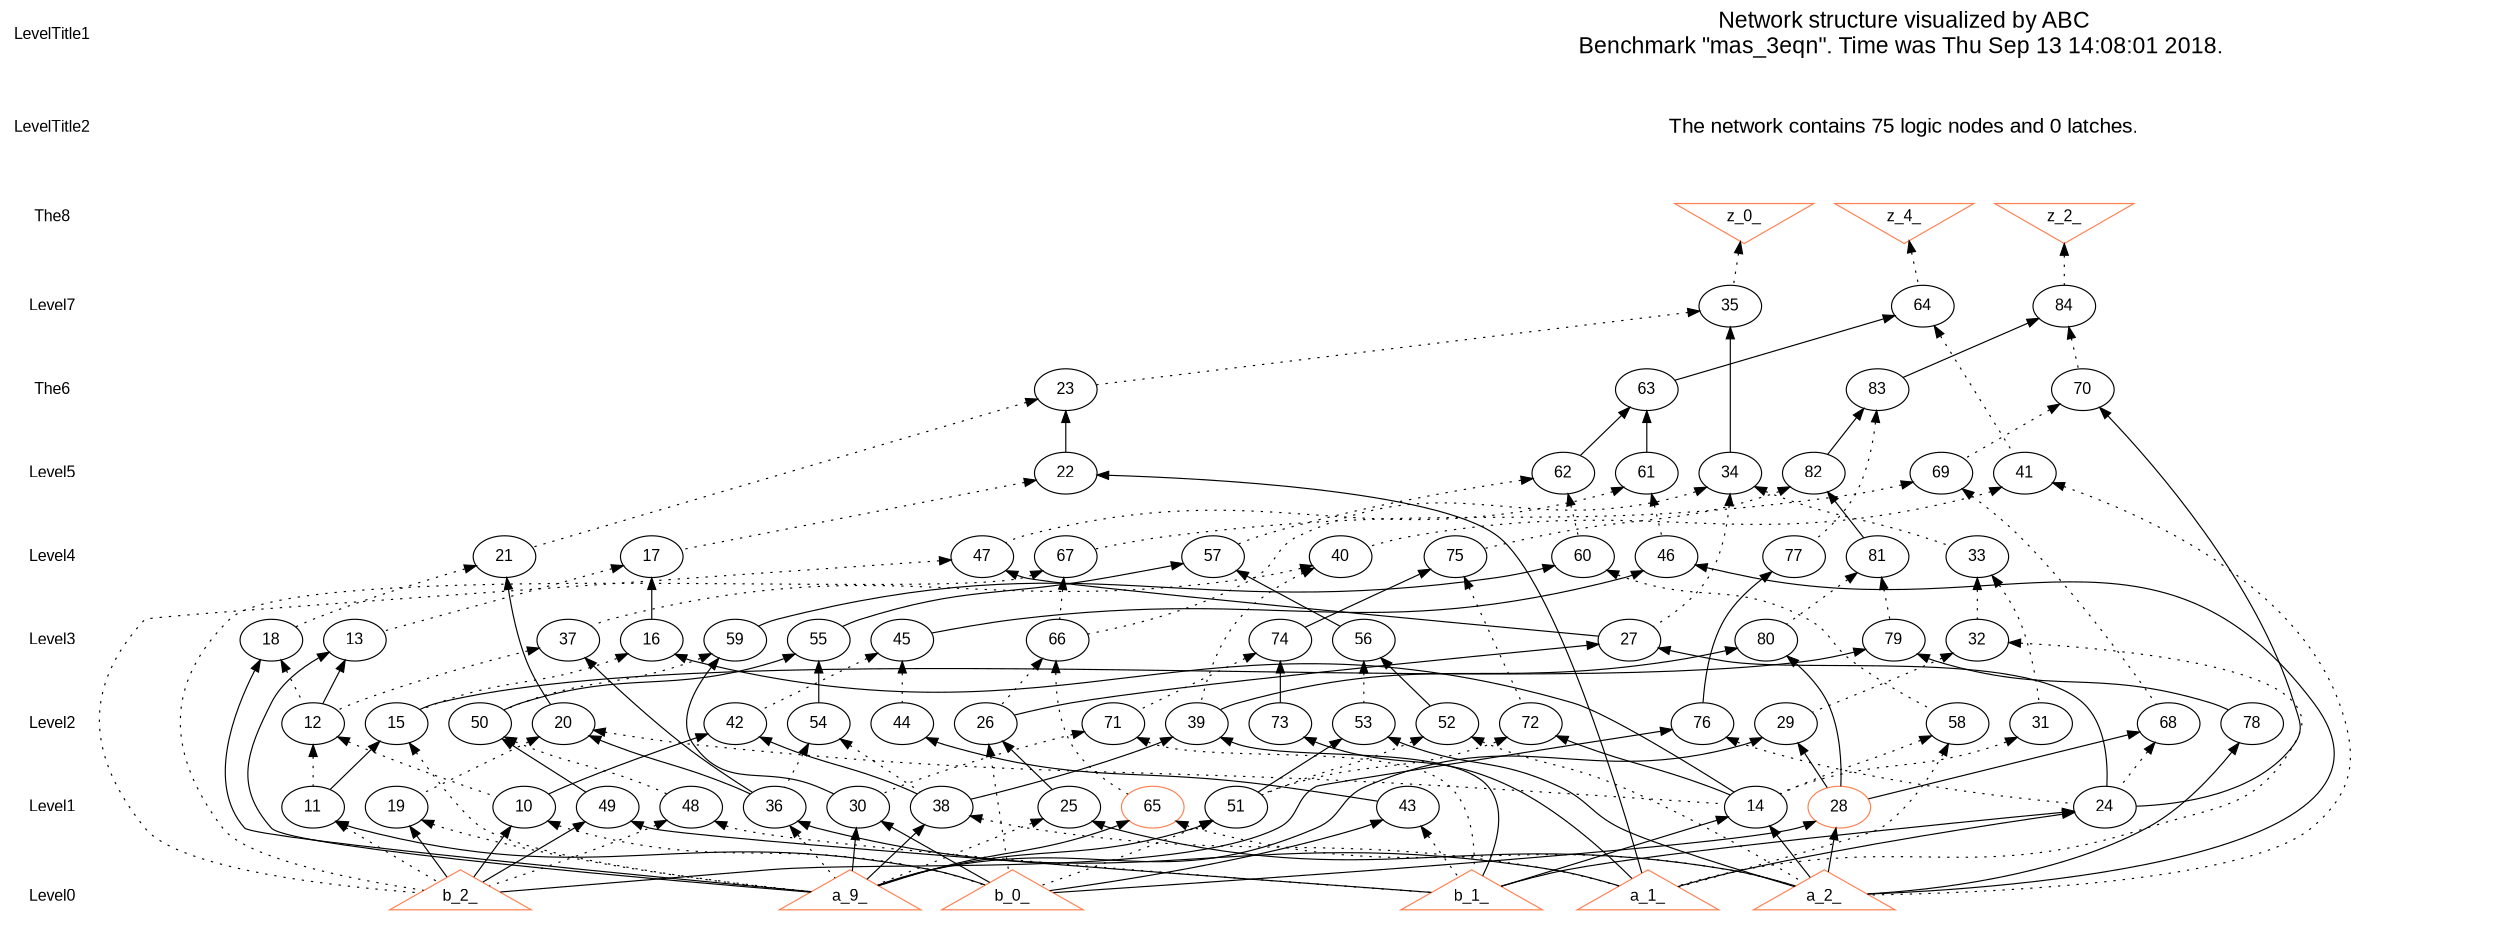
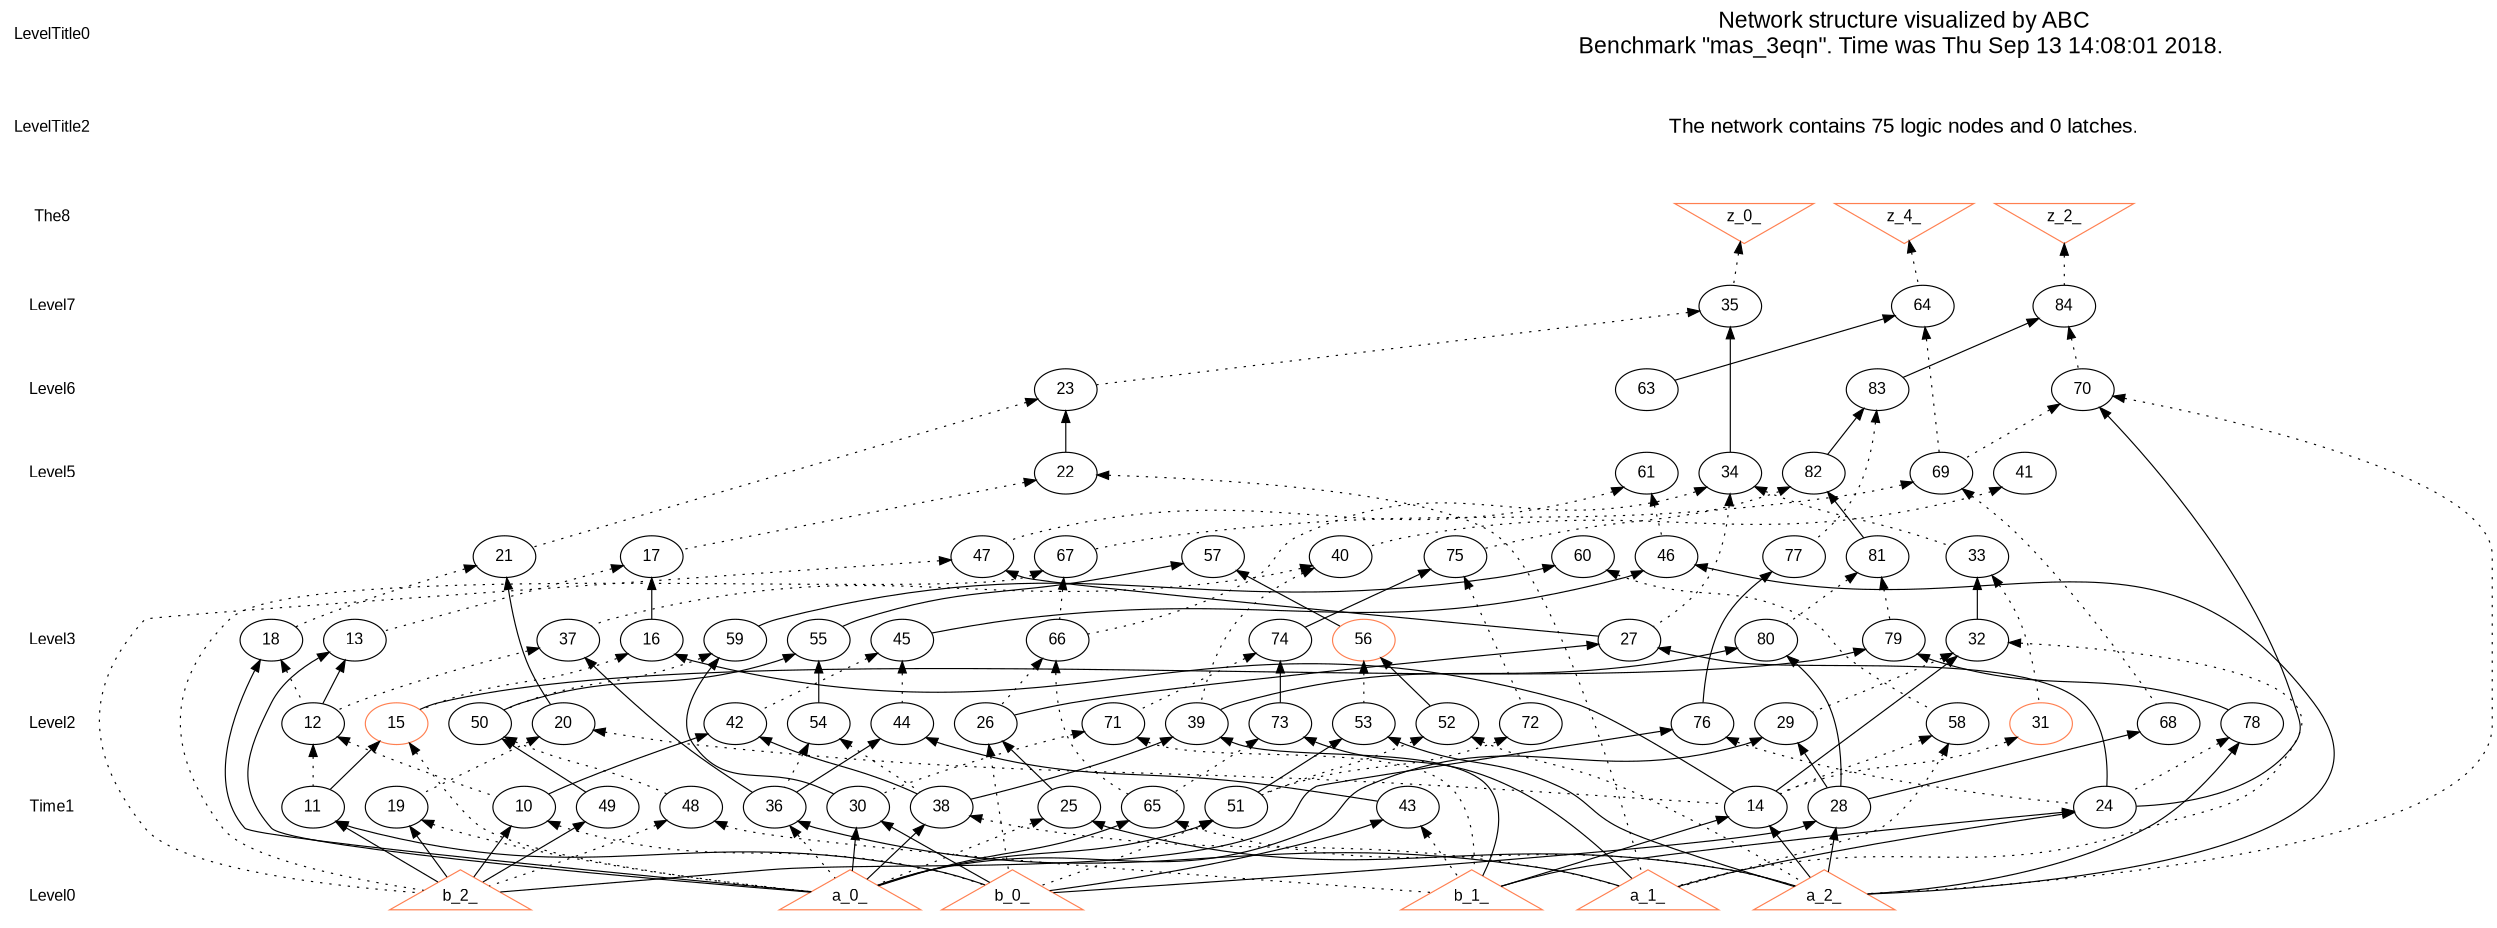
  digraph {
    fontname="Liberation Sans"
    node [fontname="Liberation Sans" shape=ellipse]
    edge [dir=back fontname="Liberation Sans" style=dotted]
-   LevelTitle1 [shape=plaintext]
+   LevelTitle1 [shape=plaintext label=LevelTitle0]
    LevelTitle2 [shape=plaintext]
    n3 [label=The8 shape=plaintext]
    Level7 [shape=plaintext]
-   Level6 [shape=plaintext label=The6]
+   Level6 [shape=plaintext]
    Level5 [shape=plaintext]
-   Level4 [shape=plaintext]
    Level3 [shape=plaintext]
    Level2 [shape=plaintext]
-   Level1 [shape=plaintext]
+   Level1 [shape=plaintext label=Time1]
    Level0 [shape=plaintext]
    n12 [fontsize=20 label="Network structure visualized by ABC\nBenchmark \"mas_3eqn\". Time was Thu Sep 13 14:08:01 2018. " shape=plaintext]
    n13 [fontsize=18 label="The network contains 75 logic nodes and 0 latches.\n" shape=plaintext]
    n14 [color=coral fillcolor=coral label=z_0_ shape=invtriangle]
    n15 [color=coral fillcolor=coral label=z_4_ shape=invtriangle]
    n16 [color=coral fillcolor=coral label=z_2_ shape=invtriangle]
    n17 [label="35\n"]
    n18 [label="64\n"]
    n19 [label="84\n"]
    n20 [label="23\n"]
    n21 [label="63\n"]
    n22 [label="70\n"]
    n23 [label="83\n"]
    n24 [label="22\n"]
    n25 [label="34\n"]
    n26 [label="41\n"]
    n27 [label="61\n"]
-   n28 [label="62\n"]
    n29 [label="69\n"]
    n30 [label="82\n"]
    n31 [label="17\n"]
    n32 [label="21\n"]
    n33 [label="33\n"]
    n34 [label="40\n"]
    n35 [label="46\n"]
    n36 [label="47\n"]
    n37 [label="57\n"]
    n38 [label="60\n"]
    n39 [label="67\n"]
    n40 [label="75\n"]
    n41 [label="77\n"]
    n42 [label="81\n"]
    n43 [label="13\n"]
    n44 [label="16\n"]
    n45 [label="18\n"]
    n46 [label="27\n"]
    n47 [label="32\n"]
    n48 [label="37\n"]
    n49 [label="45\n"]
    n50 [label="55\n"]
-   n51 [label="56\n"]
+   n51 [label="56\n" color=coral]
    n52 [label="59\n"]
    n53 [label="66\n"]
    n54 [label="74\n"]
    n55 [label="79\n"]
    n56 [label="80\n"]
    n57 [label="12\n"]
-   n58 [label="15\n"]
+   n58 [label="15\n" color=coral]
    n59 [label="20\n"]
    n60 [label="26\n"]
    n61 [label="29\n"]
-   n62 [label="31\n"]
+   n62 [label="31\n" color=coral]
    n63 [label="39\n"]
    n64 [label="42\n"]
    n65 [label="44\n"]
    n66 [label="50\n"]
    n67 [label="52\n"]
    n68 [label="53\n"]
    n69 [label="54\n"]
    n70 [label="58\n"]
    n71 [label="68\n"]
    n72 [label="71\n"]
    n73 [label="72\n"]
    n74 [label="73\n"]
    n75 [label="76\n"]
    n76 [label="78\n"]
    n77 [label="10\n"]
    n78 [label="11\n"]
    n79 [label="14\n"]
    n80 [label="19\n"]
    n81 [label="24\n"]
    n82 [label="25\n"]
-   n83 [label="28\n" color=coral]
+   n83 [label="28\n"]
    n84 [label="30\n"]
    n85 [label="36\n"]
    n86 [label="38\n"]
    n87 [label="43\n"]
    n88 [label="48\n"]
    n89 [label="49\n"]
    n90 [label="51\n"]
-   n91 [label="65\n" color=coral]
-   n92 [color=coral fillcolor=coral label=a_9_ shape=triangle]
+   n91 [label="65\n"]
+   n92 [color=coral fillcolor=coral label=a_0_ shape=triangle]
    n93 [color=coral fillcolor=coral label=a_1_ shape=triangle]
    n94 [color=coral fillcolor=coral label=a_2_ shape=triangle]
    n95 [color=coral fillcolor=coral label=b_0_ shape=triangle]
    n96 [color=coral fillcolor=coral label=b_1_ shape=triangle]
    n97 [color=coral fillcolor=coral label=b_2_ shape=triangle]
    subgraph sub_1 {
      LevelTitle1
      LevelTitle2
      n3
      Level7
      Level6
      Level5
-     Level4
      Level3
      Level2
      Level1
      Level0
    }
    subgraph sub_2 {
      rank=same
      LevelTitle1
      n12
    }
    subgraph sub_3 {
      rank=same
      LevelTitle2
      n13
    }
    subgraph sub_4 {
      rank=same
      n3
      n14
      n15
      n16
    }
    subgraph sub_5 {
      rank=same
      Level7
      n17
      n18
      n19
    }
    subgraph sub_6 {
      rank=same
      Level6
      n20
      n21
      n22
      n23
    }
    subgraph sub_7 {
      rank=same
      Level5
      n24
      n25
      n26
      n27
-     n28
      n29
      n30
    }
    subgraph sub_8 {
      rank=same
-     Level4
      n31
      n32
      n33
      n34
      n35
      n36
      n37
      n38
      n39
      n40
      n41
      n42
    }
    subgraph sub_9 {
      rank=same
      Level3
      n43
      n44
      n45
      n46
      n47
      n48
      n49
      n50
      n51
      n52
      n53
      n54
      n55
      n56
    }
    subgraph sub_10 {
      rank=same
      Level2
      n57
      n58
      n59
      n60
      n61
      n62
      n63
      n64
      n65
      n66
      n67
      n68
      n69
      n70
      n71
      n72
      n73
      n74
      n75
      n76
    }
    subgraph sub_11 {
      rank=same
      Level1
      n77
      n78
      n79
      n80
      n81
      n82
      n83
      n84
      n85
      n86
      n87
      n88
      n89
      n90
      n91
    }
    subgraph sub_12 {
      rank=same
      Level0
      n92
      n93
      n94
      n95
      n96
      n97
    }
    LevelTitle1 -> LevelTitle2 [style=invis]
    LevelTitle2 -> n3 [style=invis]
    n3 -> Level7 [style=invis]
    Level7 -> Level6 [style=invis]
    Level6 -> Level5 [style=invis]
-   Level5 -> Level4 [style=invis]
-   Level4 -> Level3 [style=invis]
    Level3 -> Level2 [style=invis]
    Level2 -> Level1 [style=invis]
    Level1 -> Level0 [style=invis]
    n12 -> n13 [style=invis]
    n13 -> n14 [style=invis]
    n13 -> n15 [style=invis]
    n13 -> n16 [style=invis]
    n14 -> n15 [style=invis]
    n14 -> n17
    n15 -> n16 [style=invis]
    n15 -> n18
    n16 -> n19
    n17 -> n20
    n17 -> n25 [style=solid]
    n18 -> n21 [style=solid]
-   n18 -> n26
+   n18 -> n29
    n19 -> n22
    n19 -> n23 [style=solid]
    n20 -> n24 [style=solid]
    n20 -> n32
-   n21 -> n27 [style=solid]
-   n21 -> n28 [style=solid]
    n22 -> n29
    n22 -> n81 [style=solid]
    n23 -> n30 [style=solid]
    n23 -> n41
    n24 -> n31
-   n24 -> n93 [style=solid]
+   n24 -> n93
    n25 -> n33
    n25 -> n46
    n25 -> n53
    n26 -> n34
-   n26 -> n94
+   n22 -> n94
    n27 -> n35
    n27 -> n36
-   n28 -> n37
-   n28 -> n38
    n29 -> n39
    n29 -> n71
    n30 -> n40
    n30 -> n42 [style=solid]
    n31 -> n43
    n31 -> n44 [style=solid]
    n32 -> n45
    n32 -> n59 [style=solid]
-   n33 -> n47
+   n33 -> n47 [style=solid]
    n33 -> n62
    n34 -> n48
    n34 -> n63
    n35 -> n49 [style=solid]
    n35 -> n94 [style=solid]
    n36 -> n46 [style=solid]
    n36 -> n97
    n37 -> n50 [style=solid]
    n37 -> n51 [style=solid]
    n38 -> n52 [style=solid]
    n38 -> n70
    n39 -> n53
    n39 -> n97
    n40 -> n54 [style=solid]
    n40 -> n73
    n41 -> n75 [style=solid]
    n42 -> n55
    n42 -> n56
    n43 -> n57 [style=solid]
    n43 -> n92 [style=solid]
    n44 -> n58
    n44 -> n79 [style=solid]
    n45 -> n57
    n45 -> n92 [style=solid]
    n46 -> n60 [style=solid]
    n46 -> n81 [style=solid]
    n47 -> n61
    n47 -> n93
    n48 -> n57
    n48 -> n85 [style=solid]
    n49 -> n64
    n49 -> n65
    n50 -> n66 [style=solid]
    n50 -> n69 [style=solid]
    n51 -> n67 [style=solid]
    n51 -> n68
    n52 -> n66
    n52 -> n84 [style=solid]
    n53 -> n60
    n53 -> n91
    n54 -> n72
    n54 -> n74 [style=solid]
    n55 -> n58 [style=solid]
    n55 -> n76 [style=solid]
    n56 -> n63 [style=solid]
    n56 -> n83 [style=solid]
    n57 -> n77
    n57 -> n78
    n58 -> n78 [style=solid]
    n58 -> n92
    n59 -> n79
    n59 -> n80
    n60 -> n82 [style=solid]
    n60 -> n95
    n61 -> n83 [style=solid]
    n61 -> n92 [style=solid]
    n62 -> n79
    n63 -> n86 [style=solid]
    n63 -> n96 [style=solid]
    n64 -> n77 [style=solid]
    n64 -> n86 [style=solid]
-   n59 -> n85 [style=solid]
+   n65 -> n85 [style=solid]
    n65 -> n87 [style=solid]
    n66 -> n88
    n66 -> n89 [style=solid]
    n67 -> n90
    n67 -> n94
    n68 -> n90 [style=solid]
    n68 -> n94 [style=solid]
    n69 -> n85
    n69 -> n86
    n70 -> n79
    n70 -> n93
    n71 -> n83 [style=solid]
    n72 -> n84
    n72 -> n96
-   n73 -> n79 [style=solid]
+   n47 -> n79 [style=solid]
    n73 -> n90
+   n74 -> n91
    n74 -> n93 [style=solid]
    n75 -> n81
    n75 -> n97 [style=solid]
-   n71 -> n81
+   n76 -> n81
    n76 -> n94 [style=solid]
    n77 -> n95
    n77 -> n97 [style=solid]
    n78 -> n95 [style=solid]
-   n78 -> n97
+   n78 -> n97 [style=solid]
    n79 -> n94 [style=solid]
    n79 -> n96 [style=solid]
    n80 -> n92
    n80 -> n97 [style=solid]
    n81 -> n93 [style=solid]
    n81 -> n96 [style=solid]
    n82 -> n92
    n82 -> n94 [style=solid]
    n83 -> n94 [style=solid]
    n83 -> n95 [style=solid]
    n84 -> n92 [style=solid]
    n84 -> n95 [style=solid]
    n85 -> n92
    n85 -> n93 [style=solid]
    n86 -> n92 [style=solid]
    n86 -> n93
    n87 -> n95 [style=solid]
    n87 -> n96
    n88 -> n96
    n88 -> n97
-   n89 -> n96 [style=solid]
    n89 -> n97 [style=solid]
    n90 -> n92 [style=solid]
    n90 -> n95
    n91 -> n92 [style=solid]
    n91 -> n94
  }
